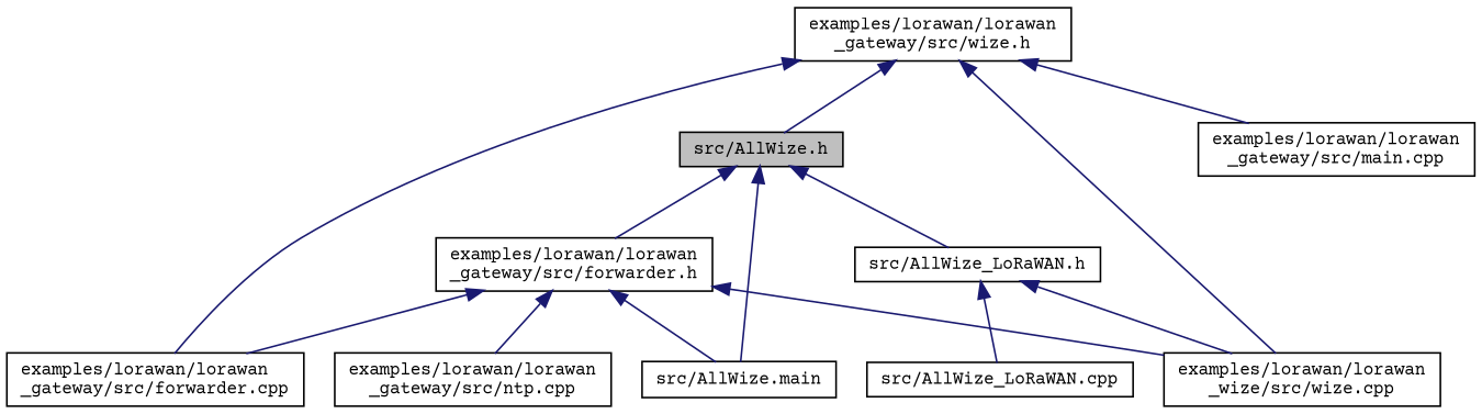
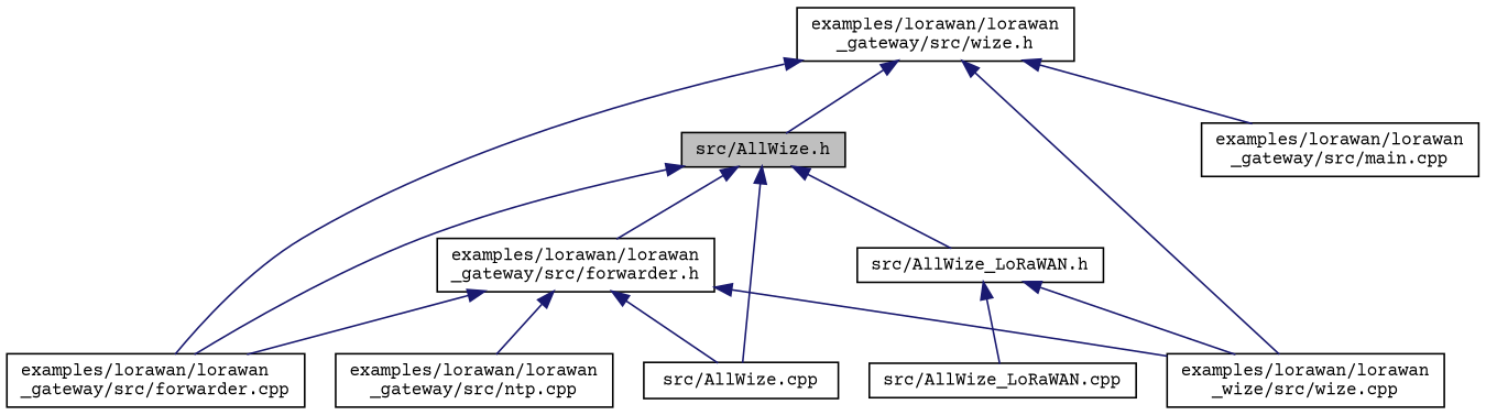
  digraph {
    fontname="Courier Prime"
    node [color=black fillcolor=white fontname="Courier Prime" fontsize=10 shape=record style=filled]
    edge [color=midnightblue dir=back fontname="Courier Prime" fontsize=10 labelfontname=Helvetica labelfontsize=10 style=solid]
    n1 [fillcolor=grey75 fontcolor=black height=0.2 label="src/AllWize.h" width=0.4]
    n2 [height=0.2 label="examples/lorawan/lorawan\l_gateway/src/forwarder.h" width=0.4]
    n3 [height=0.2 label="examples/lorawan/lorawan\l_gateway/src/forwarder.cpp" width=0.4]
-   n4 [height=0.2 label="src/AllWize.main" width=0.4]
+   n4 [height=0.2 label="src/AllWize.cpp" width=0.4]
    n5 [height=0.2 label="src/AllWize_LoRaWAN.h" width=0.4]
    n6 [height=0.2 label="examples/lorawan/lorawan\l_gateway/src/ntp.cpp" width=0.4]
    n7 [height=0.2 label="examples/lorawan/lorawan\l_wize/src/wize.cpp" width=0.4]
    n8 [height=0.2 label="examples/lorawan/lorawan\l_gateway/src/wize.h" width=0.4]
    n9 [height=0.2 label="examples/lorawan/lorawan\l_gateway/src/main.cpp" width=0.4]
    n10 [height=0.2 label="src/AllWize_LoRaWAN.cpp" width=0.4]
    n1 -> n2
+   n1 -> n3
    n1 -> n4
    n1 -> n5
    n2 -> n3
    n2 -> n4
    n2 -> n6
    n2 -> n7
    n5 -> n7
    n5 -> n10
    n8 -> n1
    n8 -> n3
    n8 -> n7
    n8 -> n9
  }
